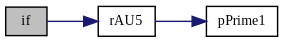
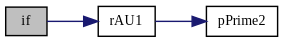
  digraph {
    fontname="Liberation Serif"
    rankdir=LR
    node [color=black fontname="Liberation Serif" fontsize=10 shape=record]
    edge [color=midnightblue fontname="Liberation Serif" fontsize=10 labelfontname=Helvetica labelfontsize=10 style=solid]
    n1 [fillcolor=grey75 fontcolor=black height=0.2 label=if style=filled width=0.4]
-   n2 [height=0.2 label=rAU5 width=0.4]
-   n3 [height=0.2 label=pPrime1 width=0.4]
+   n2 [height=0.2 label=rAU1 width=0.4]
+   n3 [height=0.2 label=pPrime2 width=0.4]
    n1 -> n2
    n2 -> n3
  }
